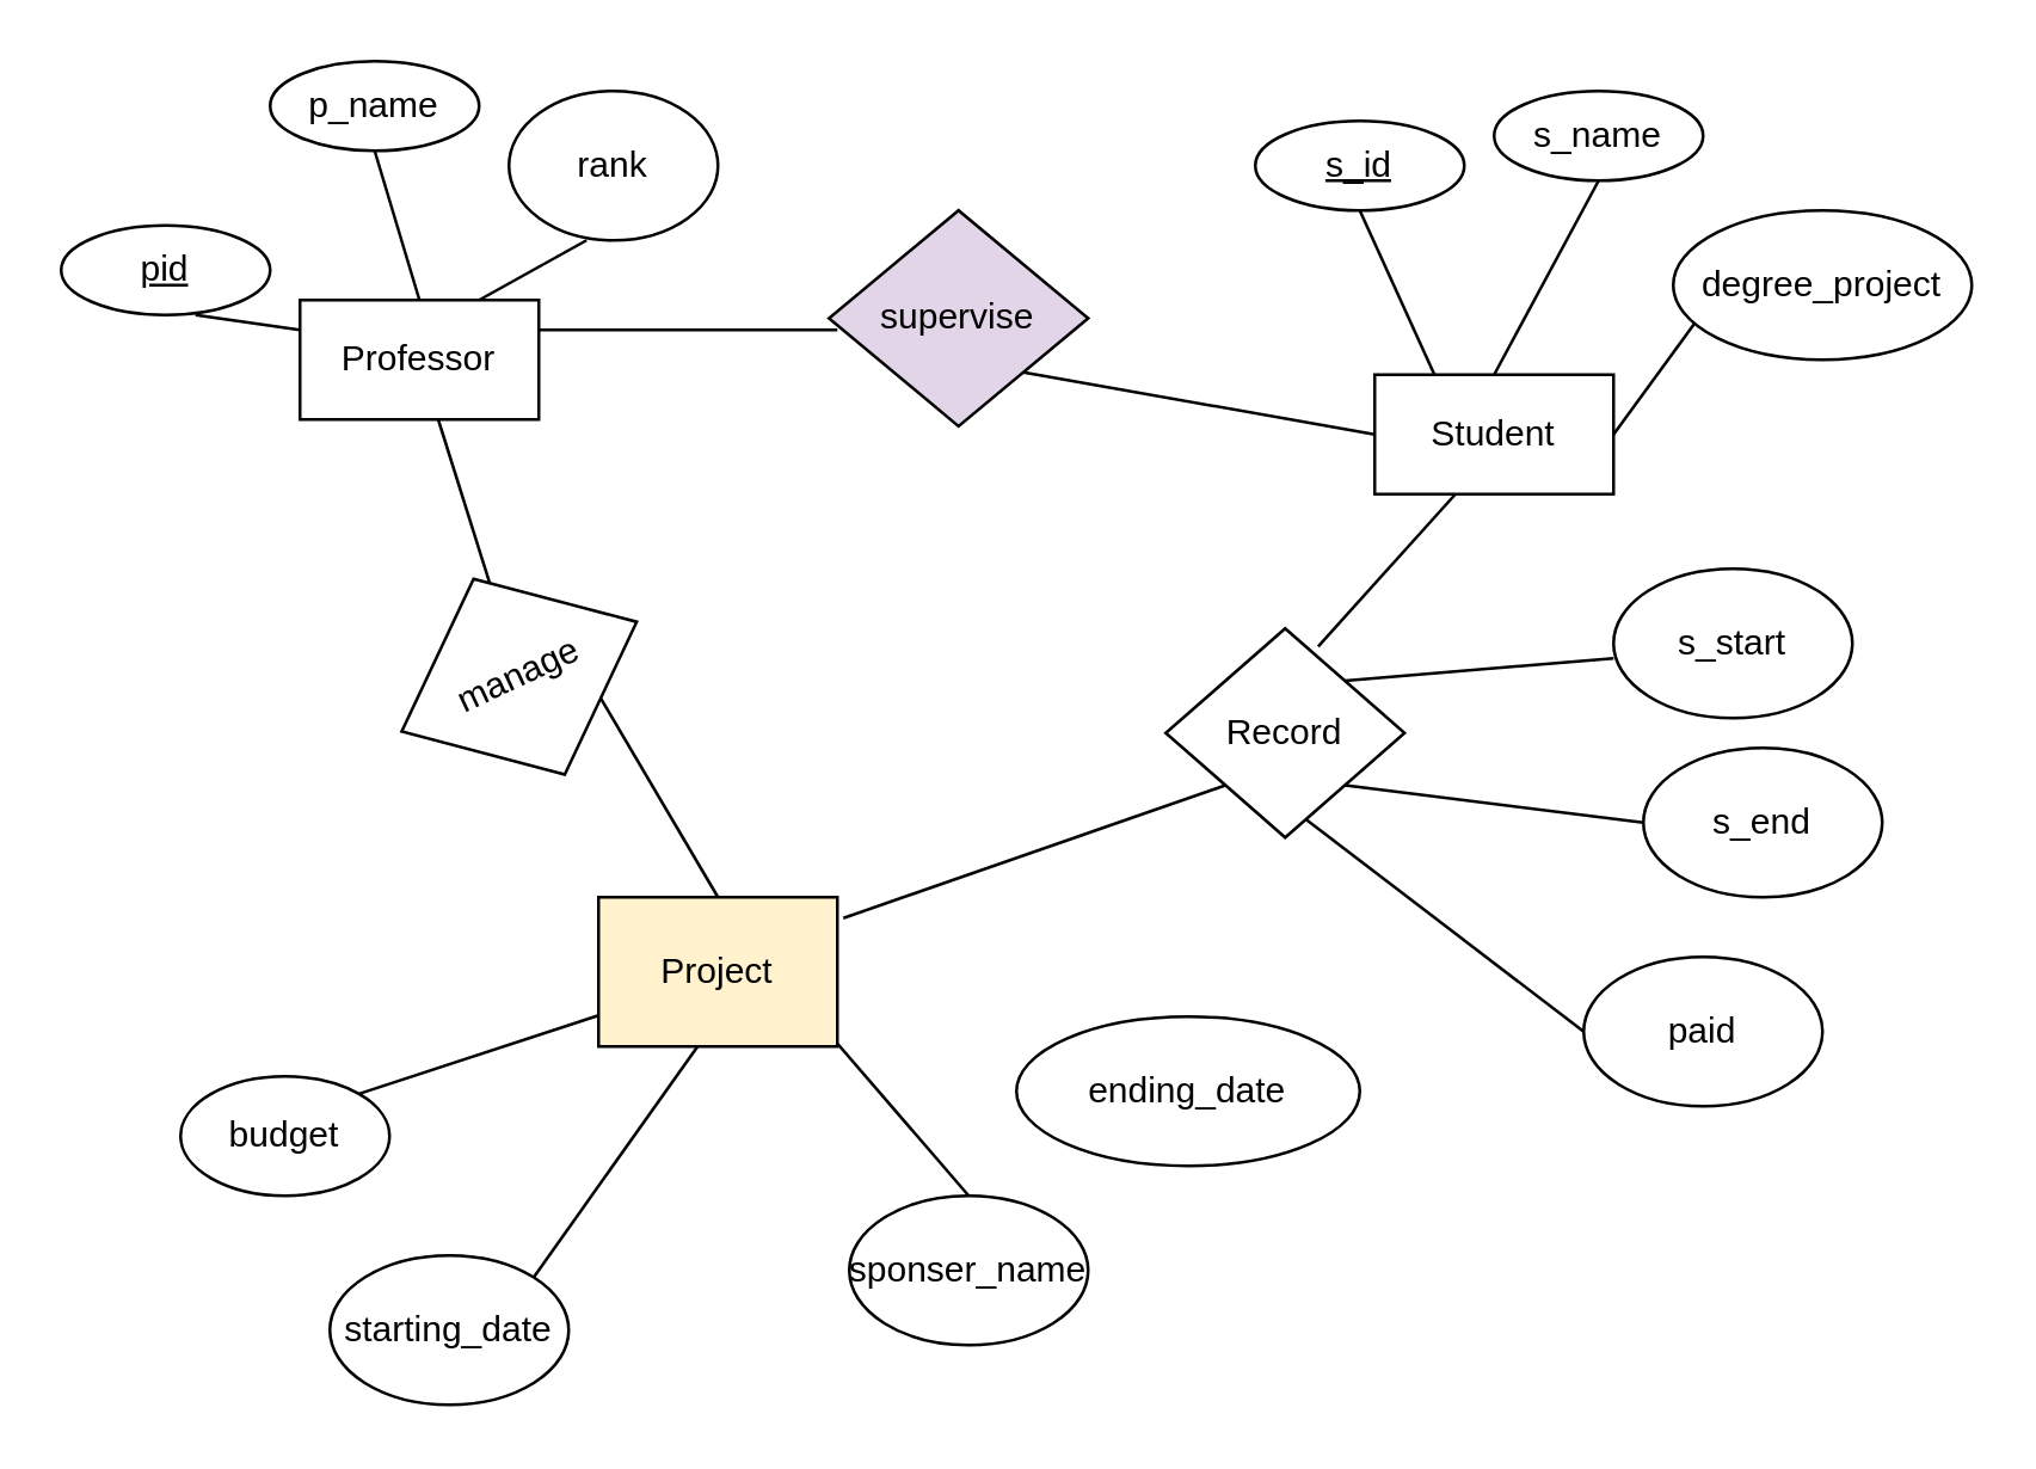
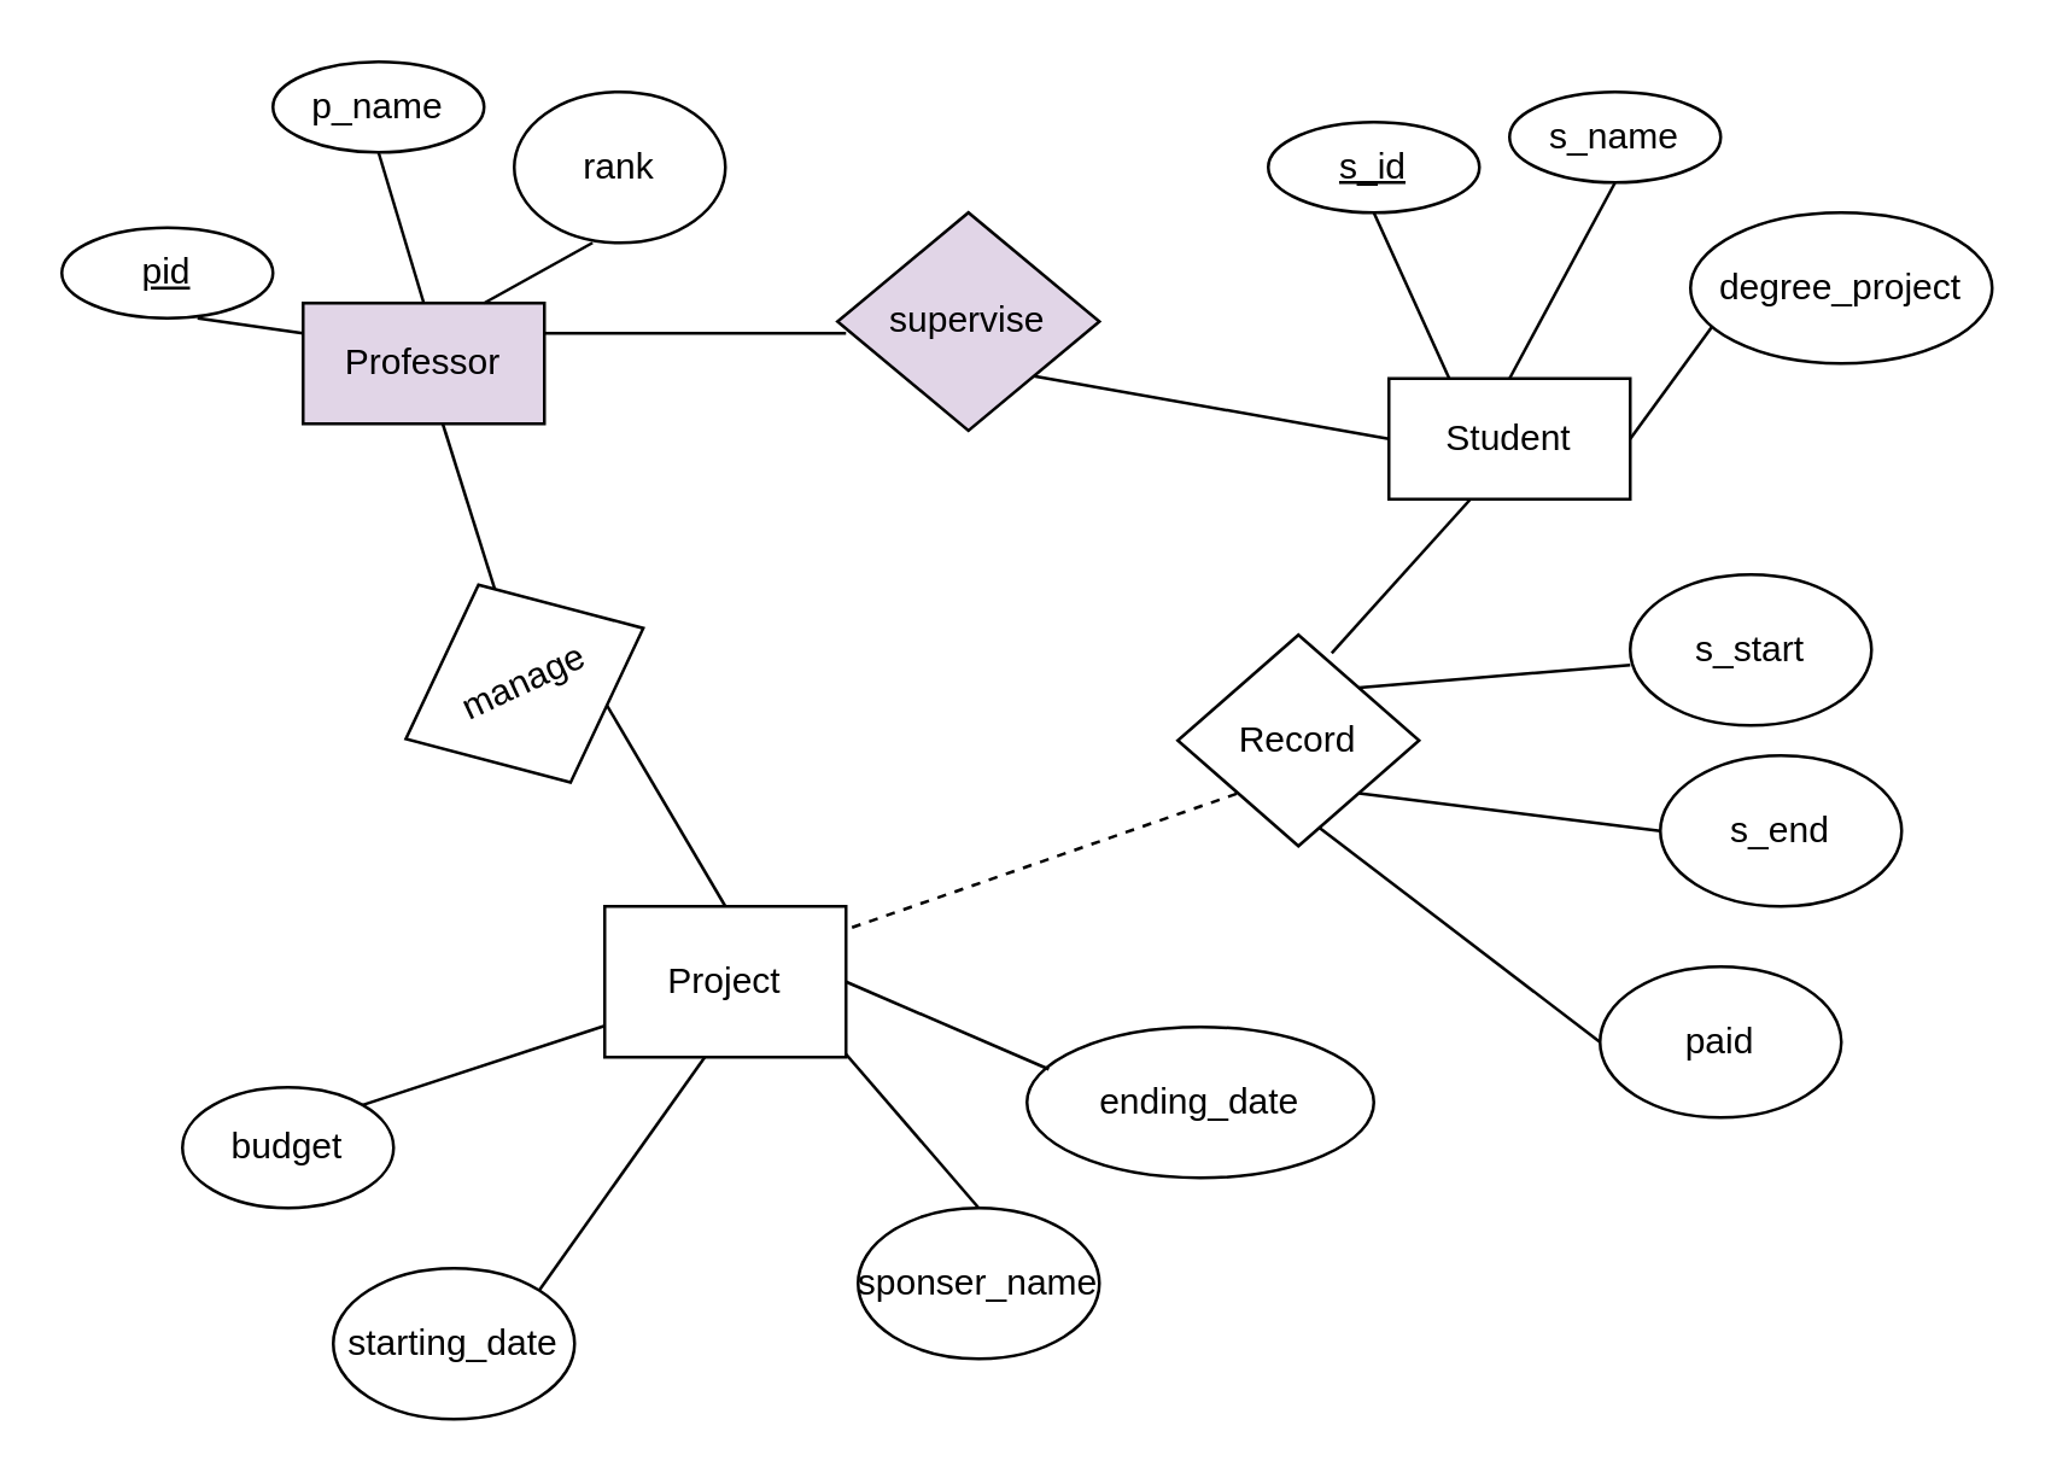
  <mxCell id="0" />
  <mxCell id="1" parent="0" />
- <mxCell id="2" value="Professor" style="rounded=0;whiteSpace=wrap;html=1;" parent="1" vertex="1"><mxGeometry x="100" y="100" width="80" height="40" as="geometry" /></mxCell>
+ <mxCell id="2" value="Professor" style="rounded=0;whiteSpace=wrap;html=1;fillColor=#e1d5e7;" parent="1" vertex="1"><mxGeometry x="100" y="100" width="80" height="40" as="geometry" /></mxCell>
  <mxCell id="3" value="Student" style="rounded=0;whiteSpace=wrap;html=1;" parent="1" vertex="1"><mxGeometry x="460" y="125" width="80" height="40" as="geometry" /></mxCell>
  <mxCell id="4" value="&lt;u&gt;pid&lt;/u&gt;" style="ellipse;whiteSpace=wrap;html=1;" parent="1" vertex="1"><mxGeometry x="20" y="75" width="70" height="30" as="geometry" /></mxCell>
  <mxCell id="5" value="p_name&lt;span style=&quot;color: rgba(0 , 0 , 0 , 0) ; font-family: monospace ; font-size: 0px&quot;&gt;%3CmxGraphModel%3E%3Croot%3E%3CmxCell%20id%3D%220%22%2F%3E%3CmxCell%20id%3D%221%22%20parent%3D%220%22%2F%3E%3CmxCell%20id%3D%222%22%20value%3D%22id%22%20style%3D%22ellipse%3BwhiteSpace%3Dwrap%3Bhtml%3D1%3B%22%20vertex%3D%221%22%20parent%3D%221%22%3E%3CmxGeometry%20x%3D%2230%22%20y%3D%22240%22%20width%3D%2270%22%20height%3D%2230%22%20as%3D%22geometry%22%2F%3E%3C%2FmxCell%3E%3C%2Froot%3E%3C%2FmxGraphModel%3E&lt;/span&gt;" style="ellipse;whiteSpace=wrap;html=1;" parent="1" vertex="1"><mxGeometry x="90" y="20" width="70" height="30" as="geometry" /></mxCell>
  <mxCell id="6" value="rank" style="ellipse;whiteSpace=wrap;html=1;" parent="1" vertex="1"><mxGeometry x="170" y="30" width="70" height="50" as="geometry" /></mxCell>
  <mxCell id="7" value="&lt;u&gt;s_id&lt;/u&gt;" style="ellipse;whiteSpace=wrap;html=1;" parent="1" vertex="1"><mxGeometry x="420" y="40" width="70" height="30" as="geometry" /></mxCell>
  <mxCell id="8" value="s_name&lt;span style=&quot;color: rgba(0 , 0 , 0 , 0) ; font-family: monospace ; font-size: 0px&quot;&gt;%3CmxGraphModel%3E%3Croot%3E%3CmxCell%20id%3D%220%22%2F%3E%3CmxCell%20id%3D%221%22%20parent%3D%220%22%2F%3E%3CmxCell%20id%3D%222%22%20value%3D%22id%22%20style%3D%22ellipse%3BwhiteSpace%3Dwrap%3Bhtml%3D1%3B%22%20vertex%3D%221%22%20parent%3D%221%22%3E%3CmxGeometry%20x%3D%2230%22%20y%3D%22240%22%20width%3D%2270%22%20height%3D%2230%22%20as%3D%22geometry%22%2F%3E%3C%2FmxCell%3E%3C%2Froot%3E%3C%2FmxGraphModel%3E&lt;/span&gt;" style="ellipse;whiteSpace=wrap;html=1;" parent="1" vertex="1"><mxGeometry x="500" y="30" width="70" height="30" as="geometry" /></mxCell>
  <mxCell id="9" value="degree_project" style="ellipse;whiteSpace=wrap;html=1;" parent="1" vertex="1"><mxGeometry x="560" y="70" width="100" height="50" as="geometry" /></mxCell>
  <mxCell id="10" value="sponser_name&lt;span style=&quot;color: rgba(0 , 0 , 0 , 0) ; font-family: monospace ; font-size: 0px&quot;&gt;%3CmxGraphModel%3E%3Croot%3E%3CmxCell%20id%3D%220%22%2F%3E%3CmxCell%20id%3D%221%22%20parent%3D%220%22%2F%3E%3CmxCell%20id%3D%222%22%20value%3D%22id%22%20style%3D%22ellipse%3BwhiteSpace%3Dwrap%3Bhtml%3D1%3B%22%20vertex%3D%221%22%20parent%3D%221%22%3E%3CmxGeometry%20x%3D%2230%22%20y%3D%22240%22%20width%3D%2270%22%20height%3D%2230%22%20as%3D%22geometry%22%2F%3E%3C%2FmxCell%3E%3C%2Froot%3E%3C%2FmxGraphModl%3E&lt;/span&gt;" style="ellipse;whiteSpace=wrap;html=1;" parent="1" vertex="1"><mxGeometry x="284" y="400" width="80" height="50" as="geometry" /></mxCell>
  <mxCell id="11" value="starting_date" style="ellipse;whiteSpace=wrap;html=1;" parent="1" vertex="1"><mxGeometry x="110" y="420" width="80" height="50" as="geometry" /></mxCell>
  <mxCell id="12" value="ending_date" style="ellipse;whiteSpace=wrap;html=1;" parent="1" vertex="1"><mxGeometry x="340" y="340" width="115" height="50" as="geometry" /></mxCell>
  <mxCell id="13" value="budget" style="ellipse;whiteSpace=wrap;html=1;" parent="1" vertex="1"><mxGeometry x="60" y="360" width="70" height="40" as="geometry" /></mxCell>
  <mxCell id="14" value="" style="endArrow=none;html=1;entryX=0.371;entryY=1;entryDx=0;entryDy=0;entryPerimeter=0;exitX=0.75;exitY=0;exitDx=0;exitDy=0;" parent="1" source="2" target="6" edge="1"><mxGeometry width="50" height="50" relative="1" as="geometry"><mxPoint x="410" y="300" as="sourcePoint" /><mxPoint x="460" y="250" as="targetPoint" /></mxGeometry></mxCell>
  <mxCell id="15" value="" style="endArrow=none;html=1;entryX=0.5;entryY=1;entryDx=0;entryDy=0;exitX=0.5;exitY=0;exitDx=0;exitDy=0;" parent="1" source="2" target="5" edge="1"><mxGeometry width="50" height="50" relative="1" as="geometry"><mxPoint x="410" y="300" as="sourcePoint" /><mxPoint x="460" y="250" as="targetPoint" /></mxGeometry></mxCell>
  <mxCell id="16" value="" style="endArrow=none;html=1;entryX=0.643;entryY=1;entryDx=0;entryDy=0;entryPerimeter=0;exitX=0;exitY=0.25;exitDx=0;exitDy=0;" parent="1" source="2" target="4" edge="1"><mxGeometry width="50" height="50" relative="1" as="geometry"><mxPoint x="410" y="300" as="sourcePoint" /><mxPoint x="460" y="250" as="targetPoint" /></mxGeometry></mxCell>
  <mxCell id="17" value="" style="endArrow=none;html=1;entryX=0.5;entryY=1;entryDx=0;entryDy=0;exitX=0.25;exitY=0;exitDx=0;exitDy=0;" parent="1" source="3" target="7" edge="1"><mxGeometry width="50" height="50" relative="1" as="geometry"><mxPoint x="410" y="300" as="sourcePoint" /><mxPoint x="460" y="250" as="targetPoint" /></mxGeometry></mxCell>
  <mxCell id="18" value="" style="endArrow=none;html=1;entryX=0.5;entryY=1;entryDx=0;entryDy=0;exitX=0.5;exitY=0;exitDx=0;exitDy=0;" parent="1" source="3" target="8" edge="1"><mxGeometry width="50" height="50" relative="1" as="geometry"><mxPoint x="410" y="300" as="sourcePoint" /><mxPoint x="460" y="250" as="targetPoint" /></mxGeometry></mxCell>
  <mxCell id="19" value="" style="endArrow=none;html=1;entryX=0.07;entryY=0.76;entryDx=0;entryDy=0;entryPerimeter=0;exitX=1;exitY=0.5;exitDx=0;exitDy=0;" parent="1" source="3" target="9" edge="1"><mxGeometry width="50" height="50" relative="1" as="geometry"><mxPoint x="410" y="300" as="sourcePoint" /><mxPoint x="460" y="250" as="targetPoint" /></mxGeometry></mxCell>
  <mxCell id="20" value="" style="endArrow=none;html=1;exitX=0.5;exitY=0;exitDx=0;exitDy=0;" parent="1" source="10" edge="1"><mxGeometry width="50" height="50" relative="1" as="geometry"><mxPoint x="340" y="410" as="sourcePoint" /><mxPoint x="273.523" y="341.477" as="targetPoint" /></mxGeometry></mxCell>
+ <mxCell id="21" value="" style="endArrow=none;html=1;entryX=0.063;entryY=0.28;entryDx=0;entryDy=0;entryPerimeter=0;exitX=1;exitY=0.5;exitDx=0;exitDy=0;" parent="1" source="26" target="12" edge="1"><mxGeometry width="50" height="50" relative="1" as="geometry"><mxPoint x="283" y="331.04" as="sourcePoint" /><mxPoint x="390" y="360" as="targetPoint" /></mxGeometry></mxCell>
  <mxCell id="22" value="" style="endArrow=none;html=1;exitX=1;exitY=0;exitDx=0;exitDy=0;" parent="1" source="11" edge="1"><mxGeometry width="50" height="50" relative="1" as="geometry"><mxPoint x="340" y="410" as="sourcePoint" /><mxPoint x="238.075" y="343.075" as="targetPoint" /></mxGeometry></mxCell>
  <mxCell id="23" value="" style="endArrow=none;html=1;exitX=1;exitY=0;exitDx=0;exitDy=0;entryX=0.138;entryY=0.638;entryDx=0;entryDy=0;entryPerimeter=0;" parent="1" source="13" edge="1"><mxGeometry width="50" height="50" relative="1" as="geometry"><mxPoint x="340" y="410" as="sourcePoint" /><mxPoint x="226.04" y="331.04" as="targetPoint" /></mxGeometry></mxCell>
  <mxCell id="24" value="" style="endArrow=none;html=1;entryX=0.5;entryY=0;entryDx=0;entryDy=0;exitX=1;exitY=0;exitDx=0;exitDy=0;" parent="1" source="36" target="26" edge="1"><mxGeometry width="50" height="50" relative="1" as="geometry"><mxPoint x="200" y="240" as="sourcePoint" /><mxPoint x="305" y="230" as="targetPoint" /></mxGeometry></mxCell>
  <mxCell id="25" value="" style="endArrow=none;html=1;exitX=1;exitY=0.25;exitDx=0;exitDy=0;" parent="1" source="2" edge="1"><mxGeometry width="50" height="50" relative="1" as="geometry"><mxPoint x="260" y="120" as="sourcePoint" /><mxPoint x="280" y="110" as="targetPoint" /></mxGeometry></mxCell>
- <mxCell id="26" value="Project" style="rounded=0;whiteSpace=wrap;html=1;fillColor=#fff2cc;" parent="1" vertex="1"><mxGeometry x="200" y="300" width="80" height="50" as="geometry" /></mxCell>
+ <mxCell id="26" value="Project" style="rounded=0;whiteSpace=wrap;html=1;" parent="1" vertex="1"><mxGeometry x="200" y="300" width="80" height="50" as="geometry" /></mxCell>
  <mxCell id="27" value="Record" style="rhombus;whiteSpace=wrap;html=1;rotation=0;" parent="1" vertex="1"><mxGeometry x="390" y="210" width="80" height="70" as="geometry" /></mxCell>
  <mxCell id="28" value="" style="endArrow=none;html=1;exitX=1;exitY=0;exitDx=0;exitDy=0;" parent="1" source="27" edge="1"><mxGeometry width="50" height="50" relative="1" as="geometry"><mxPoint x="480" y="240" as="sourcePoint" /><mxPoint x="540" y="220" as="targetPoint" /></mxGeometry></mxCell>
  <mxCell id="29" value="s_start" style="ellipse;whiteSpace=wrap;html=1;" parent="1" vertex="1"><mxGeometry x="540" y="190" width="80" height="50" as="geometry" /></mxCell>
  <mxCell id="30" value="s_end" style="ellipse;whiteSpace=wrap;html=1;" parent="1" vertex="1"><mxGeometry x="550" y="250" width="80" height="50" as="geometry" /></mxCell>
  <mxCell id="31" value="" style="endArrow=none;html=1;exitX=1;exitY=1;exitDx=0;exitDy=0;entryX=0;entryY=0.5;entryDx=0;entryDy=0;" parent="1" source="27" target="30" edge="1"><mxGeometry width="50" height="50" relative="1" as="geometry"><mxPoint x="520" y="270" as="sourcePoint" /><mxPoint x="570" y="220" as="targetPoint" /></mxGeometry></mxCell>
  <mxCell id="32" value="paid" style="ellipse;whiteSpace=wrap;html=1;" parent="1" vertex="1"><mxGeometry x="530" y="320" width="80" height="50" as="geometry" /></mxCell>
  <mxCell id="33" value="" style="endArrow=none;html=1;exitX=0.588;exitY=0.914;exitDx=0;exitDy=0;exitPerimeter=0;entryX=0;entryY=0.5;entryDx=0;entryDy=0;" parent="1" source="27" target="32" edge="1"><mxGeometry width="50" height="50" relative="1" as="geometry"><mxPoint x="460" y="310" as="sourcePoint" /><mxPoint x="510" y="260" as="targetPoint" /></mxGeometry></mxCell>
- <mxCell id="34" value="" style="endArrow=none;html=1;exitX=1.025;exitY=0.14;exitDx=0;exitDy=0;exitPerimeter=0;entryX=0;entryY=1;entryDx=0;entryDy=0;" parent="1" source="26" target="27" edge="1"><mxGeometry width="50" height="50" relative="1" as="geometry"><mxPoint x="280" y="320" as="sourcePoint" /><mxPoint x="330" y="270" as="targetPoint" /></mxGeometry></mxCell>
+ <mxCell id="34" value="" style="endArrow=none;html=1;exitX=1.025;exitY=0.14;exitDx=0;exitDy=0;exitPerimeter=0;entryX=0;entryY=1;entryDx=0;entryDy=0;dashed=1;" parent="1" source="26" target="27" edge="1"><mxGeometry width="50" height="50" relative="1" as="geometry"><mxPoint x="280" y="320" as="sourcePoint" /><mxPoint x="330" y="270" as="targetPoint" /></mxGeometry></mxCell>
  <mxCell id="35" value="" style="endArrow=none;html=1;entryX=0.338;entryY=1;entryDx=0;entryDy=0;entryPerimeter=0;exitX=0.638;exitY=0.086;exitDx=0;exitDy=0;exitPerimeter=0;" parent="1" source="27" target="3" edge="1"><mxGeometry width="50" height="50" relative="1" as="geometry"><mxPoint x="440" y="230" as="sourcePoint" /><mxPoint x="490" y="180" as="targetPoint" /></mxGeometry></mxCell>
  <mxCell id="36" value="manage" style="rhombus;whiteSpace=wrap;html=1;rotation=-25;direction=south;" vertex="1" parent="1"><mxGeometry x="130" y="190" width="86.83" height="72.25" as="geometry" /></mxCell>
  <mxCell id="37" value="" style="endArrow=none;html=1;" edge="1" parent="1" source="36" target="2"><mxGeometry width="50" height="50" relative="1" as="geometry"><mxPoint x="150" y="180" as="sourcePoint" /><mxPoint x="200" y="130" as="targetPoint" /></mxGeometry></mxCell>
  <mxCell id="38" value="supervise" style="rhombus;whiteSpace=wrap;html=1;rotation=0;direction=south;fillColor=#e1d5e7;" vertex="1" parent="1"><mxGeometry x="277.17" y="70" width="86.83" height="72.25" as="geometry" /></mxCell>
  <mxCell id="39" value="" style="endArrow=none;html=1;entryX=0;entryY=0.5;entryDx=0;entryDy=0;exitX=1;exitY=0;exitDx=0;exitDy=0;" edge="1" parent="1" source="38" target="3"><mxGeometry width="50" height="50" relative="1" as="geometry"><mxPoint x="350" y="120" as="sourcePoint" /><mxPoint x="290" y="120" as="targetPoint" /></mxGeometry></mxCell>
